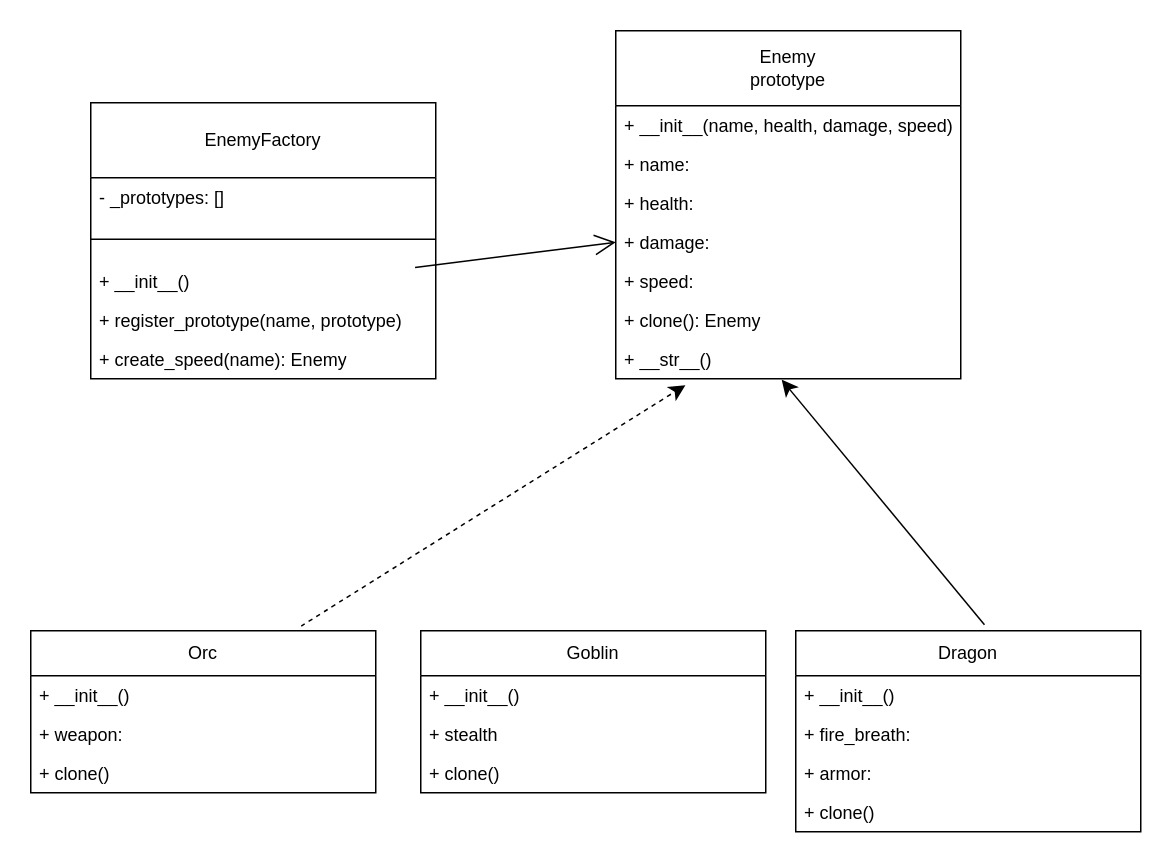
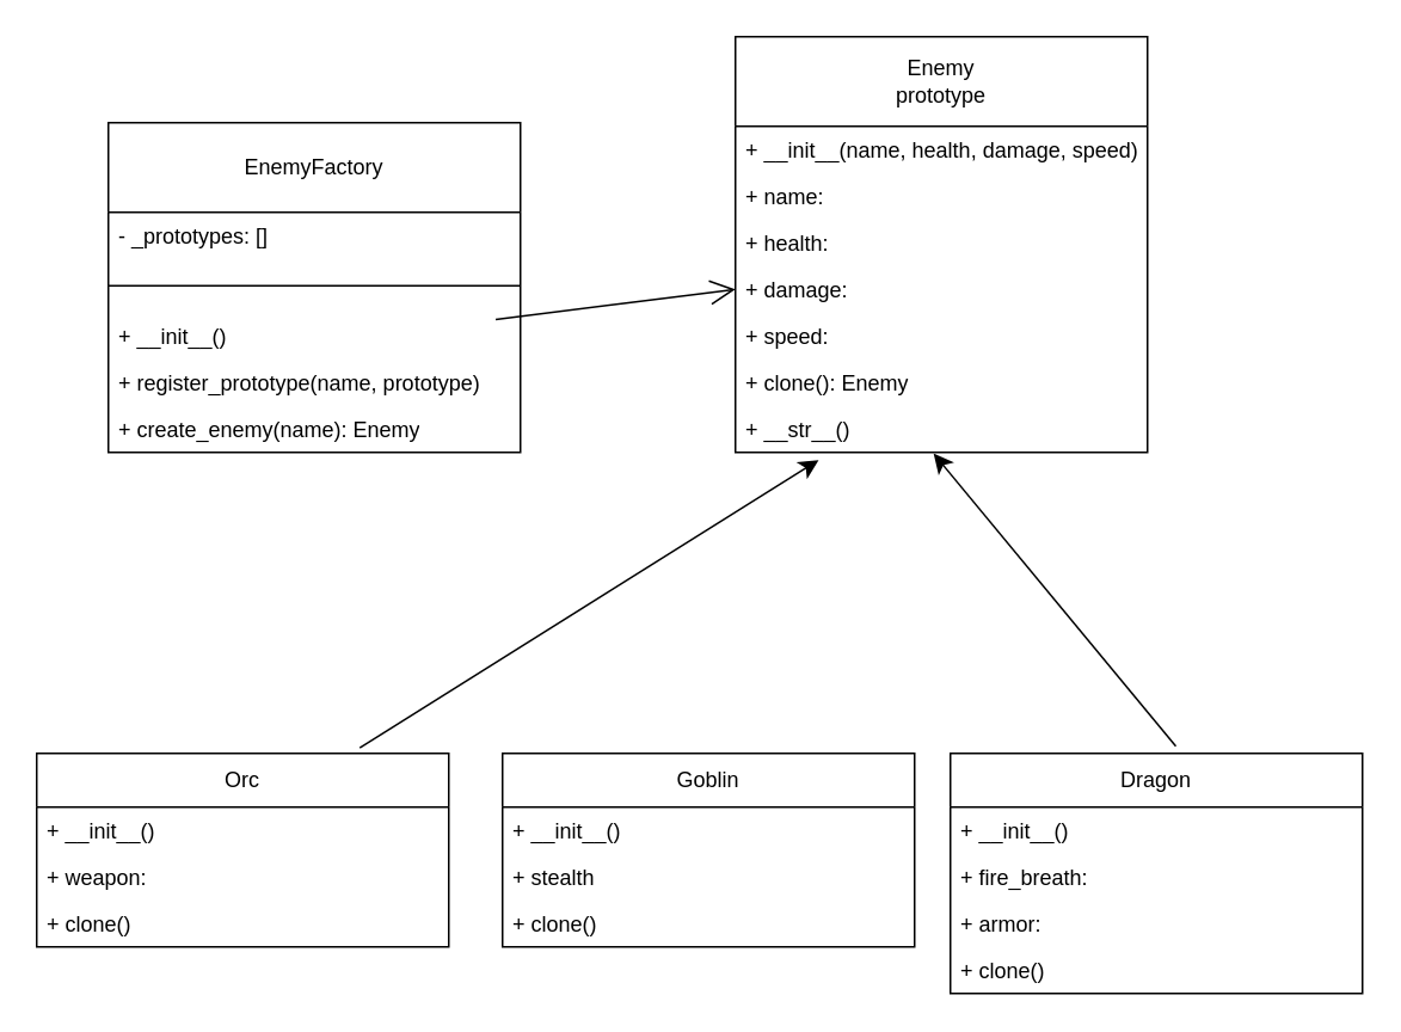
  <mxCell id="0" />
  <mxCell id="1" parent="0" />
  <mxCell id="2" value="&lt;div&gt;Enemy&lt;/div&gt;&lt;div&gt;prototype&lt;/div&gt;" style="swimlane;fontStyle=0;childLayout=stackLayout;horizontal=1;startSize=50;fillColor=none;horizontalStack=0;resizeParent=1;resizeParentMax=0;resizeLast=0;collapsible=1;marginBottom=0;whiteSpace=wrap;html=1;" vertex="1" parent="1"><mxGeometry x="410" y="20" width="230" height="232" as="geometry" /></mxCell>
  <mxCell id="3" value="+ __init__(name, health, damage, speed)" style="text;strokeColor=none;fillColor=none;align=left;verticalAlign=top;spacingLeft=4;spacingRight=4;overflow=hidden;rotatable=0;points=[[0,0.5],[1,0.5]];portConstraint=eastwest;whiteSpace=wrap;html=1;" vertex="1" parent="2"><mxGeometry y="50" width="230" height="26" as="geometry" /></mxCell>
  <mxCell id="4" value="+ name:" style="text;strokeColor=none;fillColor=none;align=left;verticalAlign=top;spacingLeft=4;spacingRight=4;overflow=hidden;rotatable=0;points=[[0,0.5],[1,0.5]];portConstraint=eastwest;whiteSpace=wrap;html=1;" vertex="1" parent="2"><mxGeometry y="76" width="230" height="26" as="geometry" /></mxCell>
  <mxCell id="5" value="+ health:" style="text;strokeColor=none;fillColor=none;align=left;verticalAlign=top;spacingLeft=4;spacingRight=4;overflow=hidden;rotatable=0;points=[[0,0.5],[1,0.5]];portConstraint=eastwest;whiteSpace=wrap;html=1;" vertex="1" parent="2"><mxGeometry y="102" width="230" height="26" as="geometry" /></mxCell>
  <mxCell id="6" value="+ damage:&amp;nbsp;" style="text;strokeColor=none;fillColor=none;align=left;verticalAlign=top;spacingLeft=4;spacingRight=4;overflow=hidden;rotatable=0;points=[[0,0.5],[1,0.5]];portConstraint=eastwest;whiteSpace=wrap;html=1;" vertex="1" parent="2"><mxGeometry y="128" width="230" height="26" as="geometry" /></mxCell>
  <mxCell id="7" value="+ speed:&amp;nbsp;" style="text;strokeColor=none;fillColor=none;align=left;verticalAlign=top;spacingLeft=4;spacingRight=4;overflow=hidden;rotatable=0;points=[[0,0.5],[1,0.5]];portConstraint=eastwest;whiteSpace=wrap;html=1;" vertex="1" parent="2"><mxGeometry y="154" width="230" height="26" as="geometry" /></mxCell>
  <mxCell id="8" value="+ clone(): Enemy" style="text;strokeColor=none;fillColor=none;align=left;verticalAlign=top;spacingLeft=4;spacingRight=4;overflow=hidden;rotatable=0;points=[[0,0.5],[1,0.5]];portConstraint=eastwest;whiteSpace=wrap;html=1;" vertex="1" parent="2"><mxGeometry y="180" width="230" height="26" as="geometry" /></mxCell>
  <mxCell id="9" value="+ __str__()" style="text;strokeColor=none;fillColor=none;align=left;verticalAlign=top;spacingLeft=4;spacingRight=4;overflow=hidden;rotatable=0;points=[[0,0.5],[1,0.5]];portConstraint=eastwest;whiteSpace=wrap;html=1;" vertex="1" parent="2"><mxGeometry y="206" width="230" height="26" as="geometry" /></mxCell>
  <mxCell id="10" value="Orc" style="swimlane;fontStyle=0;childLayout=stackLayout;horizontal=1;startSize=30;fillColor=none;horizontalStack=0;resizeParent=1;resizeParentMax=0;resizeLast=0;collapsible=1;marginBottom=0;whiteSpace=wrap;html=1;" vertex="1" parent="1"><mxGeometry x="20" y="420" width="230" height="108" as="geometry" /></mxCell>
  <mxCell id="11" value="+ __init__()" style="text;strokeColor=none;fillColor=none;align=left;verticalAlign=top;spacingLeft=4;spacingRight=4;overflow=hidden;rotatable=0;points=[[0,0.5],[1,0.5]];portConstraint=eastwest;whiteSpace=wrap;html=1;" vertex="1" parent="10"><mxGeometry y="30" width="230" height="26" as="geometry" /></mxCell>
  <mxCell id="12" value="+ weapon:&amp;nbsp;" style="text;strokeColor=none;fillColor=none;align=left;verticalAlign=top;spacingLeft=4;spacingRight=4;overflow=hidden;rotatable=0;points=[[0,0.5],[1,0.5]];portConstraint=eastwest;whiteSpace=wrap;html=1;" vertex="1" parent="10"><mxGeometry y="56" width="230" height="26" as="geometry" /></mxCell>
  <mxCell id="13" value="+ clone()" style="text;strokeColor=none;fillColor=none;align=left;verticalAlign=top;spacingLeft=4;spacingRight=4;overflow=hidden;rotatable=0;points=[[0,0.5],[1,0.5]];portConstraint=eastwest;whiteSpace=wrap;html=1;" vertex="1" parent="10"><mxGeometry y="82" width="230" height="26" as="geometry" /></mxCell>
  <mxCell id="14" value="Goblin" style="swimlane;fontStyle=0;childLayout=stackLayout;horizontal=1;startSize=30;fillColor=none;horizontalStack=0;resizeParent=1;resizeParentMax=0;resizeLast=0;collapsible=1;marginBottom=0;whiteSpace=wrap;html=1;" vertex="1" parent="1"><mxGeometry x="280" y="420" width="230" height="108" as="geometry" /></mxCell>
  <mxCell id="15" value="+ __init__()" style="text;strokeColor=none;fillColor=none;align=left;verticalAlign=top;spacingLeft=4;spacingRight=4;overflow=hidden;rotatable=0;points=[[0,0.5],[1,0.5]];portConstraint=eastwest;whiteSpace=wrap;html=1;" vertex="1" parent="14"><mxGeometry y="30" width="230" height="26" as="geometry" /></mxCell>
  <mxCell id="16" value="+ stealth" style="text;strokeColor=none;fillColor=none;align=left;verticalAlign=top;spacingLeft=4;spacingRight=4;overflow=hidden;rotatable=0;points=[[0,0.5],[1,0.5]];portConstraint=eastwest;whiteSpace=wrap;html=1;" vertex="1" parent="14"><mxGeometry y="56" width="230" height="26" as="geometry" /></mxCell>
  <mxCell id="17" value="+ clone()" style="text;strokeColor=none;fillColor=none;align=left;verticalAlign=top;spacingLeft=4;spacingRight=4;overflow=hidden;rotatable=0;points=[[0,0.5],[1,0.5]];portConstraint=eastwest;whiteSpace=wrap;html=1;" vertex="1" parent="14"><mxGeometry y="82" width="230" height="26" as="geometry" /></mxCell>
  <mxCell id="18" value="Dragon" style="swimlane;fontStyle=0;childLayout=stackLayout;horizontal=1;startSize=30;fillColor=none;horizontalStack=0;resizeParent=1;resizeParentMax=0;resizeLast=0;collapsible=1;marginBottom=0;whiteSpace=wrap;html=1;" vertex="1" parent="1"><mxGeometry x="530" y="420" width="230" height="134" as="geometry" /></mxCell>
  <mxCell id="19" value="+ __init__()" style="text;strokeColor=none;fillColor=none;align=left;verticalAlign=top;spacingLeft=4;spacingRight=4;overflow=hidden;rotatable=0;points=[[0,0.5],[1,0.5]];portConstraint=eastwest;whiteSpace=wrap;html=1;" vertex="1" parent="18"><mxGeometry y="30" width="230" height="26" as="geometry" /></mxCell>
  <mxCell id="20" value="+ fire_breath:&amp;nbsp;" style="text;strokeColor=none;fillColor=none;align=left;verticalAlign=top;spacingLeft=4;spacingRight=4;overflow=hidden;rotatable=0;points=[[0,0.5],[1,0.5]];portConstraint=eastwest;whiteSpace=wrap;html=1;" vertex="1" parent="18"><mxGeometry y="56" width="230" height="26" as="geometry" /></mxCell>
  <mxCell id="21" value="+ armor:" style="text;strokeColor=none;fillColor=none;align=left;verticalAlign=top;spacingLeft=4;spacingRight=4;overflow=hidden;rotatable=0;points=[[0,0.5],[1,0.5]];portConstraint=eastwest;whiteSpace=wrap;html=1;" vertex="1" parent="18"><mxGeometry y="82" width="230" height="26" as="geometry" /></mxCell>
  <mxCell id="22" value="+ clone()" style="text;strokeColor=none;fillColor=none;align=left;verticalAlign=top;spacingLeft=4;spacingRight=4;overflow=hidden;rotatable=0;points=[[0,0.5],[1,0.5]];portConstraint=eastwest;whiteSpace=wrap;html=1;" vertex="1" parent="18"><mxGeometry y="108" width="230" height="26" as="geometry" /></mxCell>
  <mxCell id="23" value="EnemyFactory" style="swimlane;fontStyle=0;childLayout=stackLayout;horizontal=1;startSize=50;fillColor=none;horizontalStack=0;resizeParent=1;resizeParentMax=0;resizeLast=0;collapsible=1;marginBottom=0;whiteSpace=wrap;html=1;" vertex="1" parent="1"><mxGeometry x="60" y="68" width="230" height="184" as="geometry" /></mxCell>
  <mxCell id="24" value="- _prototypes: []" style="text;strokeColor=none;fillColor=none;align=left;verticalAlign=top;spacingLeft=4;spacingRight=4;overflow=hidden;rotatable=0;points=[[0,0.5],[1,0.5]];portConstraint=eastwest;whiteSpace=wrap;html=1;" vertex="1" parent="23"><mxGeometry y="50" width="230" height="26" as="geometry" /></mxCell>
  <mxCell id="25" value="" style="line;strokeWidth=1;fillColor=none;align=left;verticalAlign=middle;spacingTop=-1;spacingLeft=3;spacingRight=3;rotatable=0;labelPosition=right;points=[];portConstraint=eastwest;strokeColor=inherit;" vertex="1" parent="23"><mxGeometry y="76" width="230" height="30" as="geometry" /></mxCell>
  <mxCell id="26" value="+ __init__()" style="text;strokeColor=none;fillColor=none;align=left;verticalAlign=top;spacingLeft=4;spacingRight=4;overflow=hidden;rotatable=0;points=[[0,0.5],[1,0.5]];portConstraint=eastwest;whiteSpace=wrap;html=1;" vertex="1" parent="23"><mxGeometry y="106" width="230" height="26" as="geometry" /></mxCell>
  <mxCell id="27" value="+ register_prototype(name, prototype)" style="text;strokeColor=none;fillColor=none;align=left;verticalAlign=top;spacingLeft=4;spacingRight=4;overflow=hidden;rotatable=0;points=[[0,0.5],[1,0.5]];portConstraint=eastwest;whiteSpace=wrap;html=1;" vertex="1" parent="23"><mxGeometry y="132" width="230" height="26" as="geometry" /></mxCell>
- <mxCell id="28" value="+ create_speed(name): Enemy" style="text;strokeColor=none;fillColor=none;align=left;verticalAlign=top;spacingLeft=4;spacingRight=4;overflow=hidden;rotatable=0;points=[[0,0.5],[1,0.5]];portConstraint=eastwest;whiteSpace=wrap;html=1;" vertex="1" parent="23"><mxGeometry y="158" width="230" height="26" as="geometry" /></mxCell>
- <mxCell id="29" value="" style="endArrow=classic;html=1;rounded=0;fontSize=12;startSize=8;endSize=8;curved=1;entryX=0.202;entryY=1.164;entryDx=0;entryDy=0;entryPerimeter=0;exitX=0.784;exitY=-0.029;exitDx=0;exitDy=0;exitPerimeter=0;dashed=1;" edge="1" parent="1" source="10" target="9"><mxGeometry width="50" height="50" relative="1" as="geometry"><mxPoint x="370" y="370" as="sourcePoint" /><mxPoint x="420" y="320" as="targetPoint" /></mxGeometry></mxCell>
+ <mxCell id="28" value="+ create_enemy(name): Enemy" style="text;strokeColor=none;fillColor=none;align=left;verticalAlign=top;spacingLeft=4;spacingRight=4;overflow=hidden;rotatable=0;points=[[0,0.5],[1,0.5]];portConstraint=eastwest;whiteSpace=wrap;html=1;" vertex="1" parent="23"><mxGeometry y="158" width="230" height="26" as="geometry" /></mxCell>
+ <mxCell id="29" value="" style="endArrow=classic;html=1;rounded=0;fontSize=12;startSize=8;endSize=8;curved=1;entryX=0.202;entryY=1.164;entryDx=0;entryDy=0;entryPerimeter=0;exitX=0.784;exitY=-0.029;exitDx=0;exitDy=0;exitPerimeter=0;" edge="1" parent="1" source="10" target="9"><mxGeometry width="50" height="50" relative="1" as="geometry"><mxPoint x="370" y="370" as="sourcePoint" /><mxPoint x="420" y="320" as="targetPoint" /></mxGeometry></mxCell>
  <mxCell id="30" value="" style="endArrow=classic;html=1;rounded=0;fontSize=12;startSize=8;endSize=8;curved=1;entryX=0.481;entryY=1.026;entryDx=0;entryDy=0;entryPerimeter=0;exitX=0.547;exitY=-0.03;exitDx=0;exitDy=0;exitPerimeter=0;" edge="1" parent="1" source="18" target="9"><mxGeometry width="50" height="50" relative="1" as="geometry"><mxPoint x="370" y="370" as="sourcePoint" /><mxPoint x="420" y="320" as="targetPoint" /></mxGeometry></mxCell>
  <mxCell id="31" value="" style="endArrow=open;endFill=1;endSize=12;html=1;rounded=0;fontSize=12;curved=1;exitX=0.94;exitY=0.146;exitDx=0;exitDy=0;exitPerimeter=0;entryX=0;entryY=0.5;entryDx=0;entryDy=0;" edge="1" parent="1" source="26" target="6"><mxGeometry width="160" relative="1" as="geometry"><mxPoint x="310" y="350" as="sourcePoint" /><mxPoint x="290" y="170" as="targetPoint" /></mxGeometry></mxCell>
